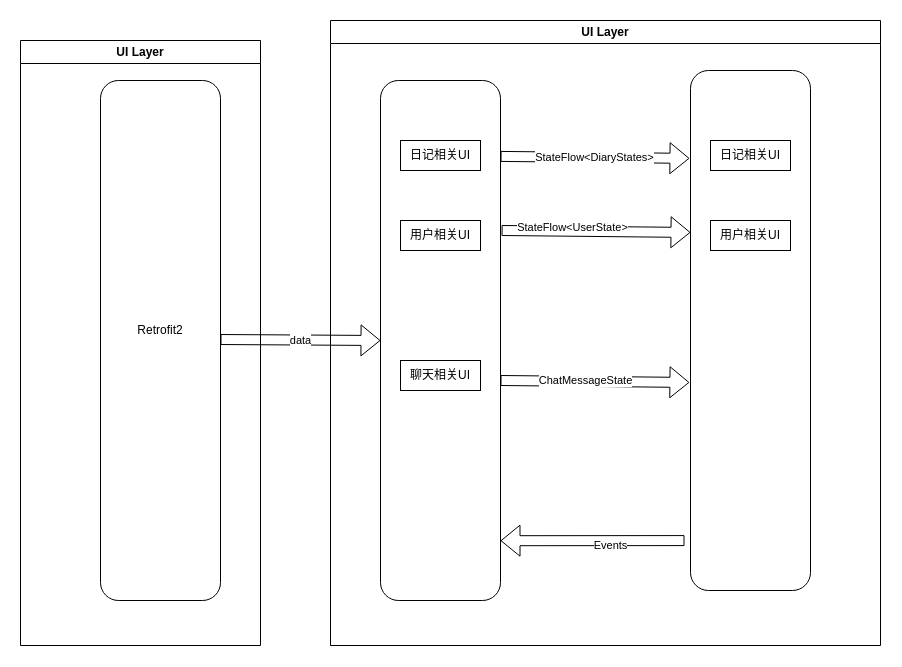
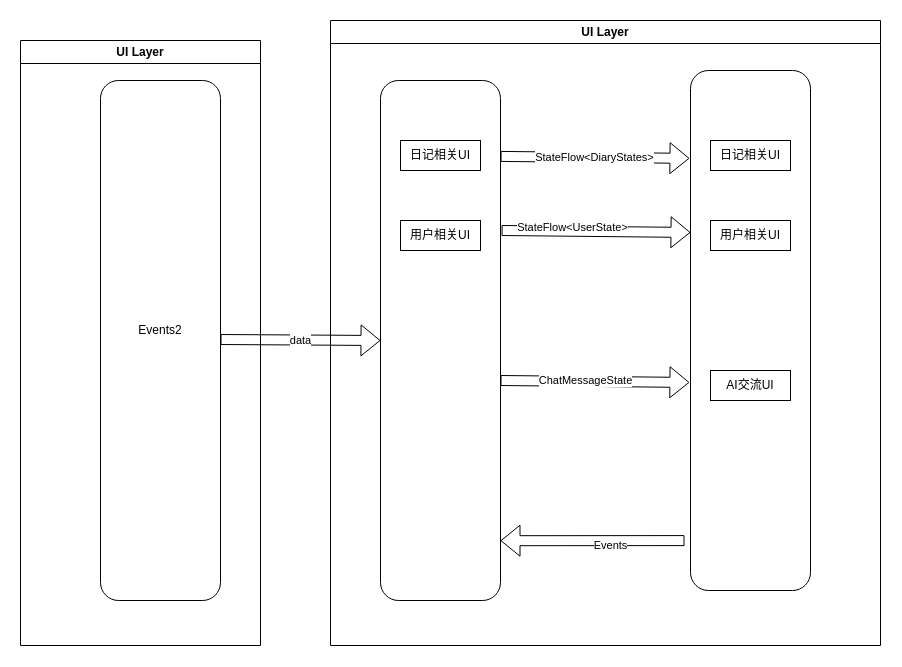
  <mxCell id="0" />
  <mxCell id="1" parent="0" />
  <mxCell id="2" value="" style="rounded=1;whiteSpace=wrap;html=1;" vertex="1" parent="1"><mxGeometry x="100" y="80" width="120" height="520" as="geometry" /></mxCell>
  <mxCell id="3" value="" style="rounded=1;whiteSpace=wrap;html=1;" vertex="1" parent="1"><mxGeometry x="380" y="80" width="120" height="520" as="geometry" /></mxCell>
  <mxCell id="4" value="" style="rounded=1;whiteSpace=wrap;html=1;" vertex="1" parent="1"><mxGeometry x="690" y="70" width="120" height="520" as="geometry" /></mxCell>
  <mxCell id="5" value="StateFlow&amp;lt;DiaryStates&amp;gt;" style="shape=flexArrow;endArrow=classic;html=1;entryX=-0.017;entryY=0.169;entryDx=0;entryDy=0;entryPerimeter=0;exitX=0.992;exitY=0.146;exitDx=0;exitDy=0;exitPerimeter=0;" edge="1" parent="1"><mxGeometry width="50" height="50" relative="1" as="geometry"><mxPoint x="500.04" y="155.92" as="sourcePoint" /><mxPoint x="688.96" y="157.88" as="targetPoint" /></mxGeometry></mxCell>
  <mxCell id="6" value="" style="shape=flexArrow;endArrow=classic;html=1;entryX=-0.017;entryY=0.169;entryDx=0;entryDy=0;entryPerimeter=0;exitX=0.992;exitY=0.146;exitDx=0;exitDy=0;exitPerimeter=0;" edge="1" parent="1"><mxGeometry width="50" height="50" relative="1" as="geometry"><mxPoint x="501.08" y="230" as="sourcePoint" /><mxPoint x="690" y="231.96" as="targetPoint" /></mxGeometry></mxCell>
  <mxCell id="7" value="StateFlow&amp;lt;UserState&amp;gt;" style="edgeLabel;html=1;align=center;verticalAlign=middle;resizable=0;points=[];" vertex="1" connectable="0" parent="6"><mxGeometry x="-0.26" y="4" relative="1" as="geometry"><mxPoint as="offset" /></mxGeometry></mxCell>
  <mxCell id="8" value="" style="shape=flexArrow;endArrow=classic;html=1;entryX=-0.017;entryY=0.169;entryDx=0;entryDy=0;entryPerimeter=0;exitX=0.992;exitY=0.146;exitDx=0;exitDy=0;exitPerimeter=0;" edge="1" parent="1"><mxGeometry width="50" height="50" relative="1" as="geometry"><mxPoint x="500" y="380" as="sourcePoint" /><mxPoint x="688.92" y="381.96" as="targetPoint" /></mxGeometry></mxCell>
  <mxCell id="9" value="ChatMessageState" style="edgeLabel;html=1;align=center;verticalAlign=middle;resizable=0;points=[];" vertex="1" connectable="0" parent="8"><mxGeometry x="-0.111" y="1" relative="1" as="geometry"><mxPoint as="offset" /></mxGeometry></mxCell>
  <mxCell id="10" value="data" style="shape=flexArrow;endArrow=classic;html=1;exitX=0.992;exitY=0.146;exitDx=0;exitDy=0;exitPerimeter=0;" edge="1" parent="1"><mxGeometry width="50" height="50" relative="1" as="geometry"><mxPoint x="220" y="339.02" as="sourcePoint" /><mxPoint x="380" y="340" as="targetPoint" /></mxGeometry></mxCell>
  <mxCell id="11" value="" style="shape=flexArrow;endArrow=classic;html=1;entryX=1;entryY=0.885;entryDx=0;entryDy=0;entryPerimeter=0;exitX=-0.05;exitY=0.904;exitDx=0;exitDy=0;exitPerimeter=0;" edge="1" parent="1" source="4" target="3"><mxGeometry width="50" height="50" relative="1" as="geometry"><mxPoint x="620" y="560" as="sourcePoint" /><mxPoint x="670" y="510" as="targetPoint" /></mxGeometry></mxCell>
  <mxCell id="12" value="Events" style="edgeLabel;html=1;align=center;verticalAlign=middle;resizable=0;points=[];" vertex="1" connectable="0" parent="11"><mxGeometry x="-0.185" y="4" relative="1" as="geometry"><mxPoint as="offset" /></mxGeometry></mxCell>
  <mxCell id="13" value="日记相关UI" style="rounded=0;whiteSpace=wrap;html=1;" vertex="1" parent="1"><mxGeometry x="710" y="140" width="80" height="30" as="geometry" /></mxCell>
  <mxCell id="14" value="用户相关UI" style="rounded=0;whiteSpace=wrap;html=1;" vertex="1" parent="1"><mxGeometry x="710" y="220" width="80" height="30" as="geometry" /></mxCell>
+ <mxCell id="15" value="AI交流UI" style="rounded=0;whiteSpace=wrap;html=1;" vertex="1" parent="1"><mxGeometry x="710" y="370" width="80" height="30" as="geometry" /></mxCell>
  <mxCell id="16" value="日记相关UI" style="rounded=0;whiteSpace=wrap;html=1;" vertex="1" parent="1"><mxGeometry x="400" y="140" width="80" height="30" as="geometry" /></mxCell>
  <mxCell id="17" value="用户相关UI" style="rounded=0;whiteSpace=wrap;html=1;" vertex="1" parent="1"><mxGeometry x="400" y="220" width="80" height="30" as="geometry" /></mxCell>
- <mxCell id="18" value="聊天相关UI" style="rounded=0;whiteSpace=wrap;html=1;" vertex="1" parent="1"><mxGeometry x="400" y="360" width="80" height="30" as="geometry" /></mxCell>
- <mxCell id="19" value="Retrofit2" style="text;html=1;strokeColor=none;fillColor=none;align=center;verticalAlign=middle;whiteSpace=wrap;rounded=0;" vertex="1" parent="1"><mxGeometry x="130" y="315" width="60" height="30" as="geometry" /></mxCell>
+ <mxCell id="19" value="Events2" style="text;html=1;strokeColor=none;fillColor=none;align=center;verticalAlign=middle;whiteSpace=wrap;rounded=0;" vertex="1" parent="1"><mxGeometry x="130" y="315" width="60" height="30" as="geometry" /></mxCell>
  <mxCell id="20" value="UI Layer" style="swimlane;whiteSpace=wrap;html=1;fillColor=none;" vertex="1" parent="1"><mxGeometry x="330" y="20" width="550" height="625" as="geometry" /></mxCell>
  <mxCell id="21" value="UI Layer" style="swimlane;whiteSpace=wrap;html=1;fillColor=none;" vertex="1" parent="1"><mxGeometry x="20" y="40" width="240" height="605" as="geometry" /></mxCell>
